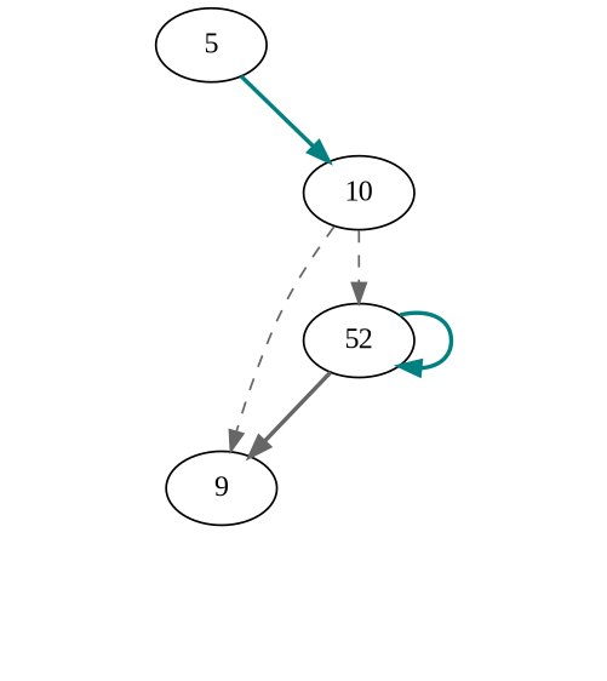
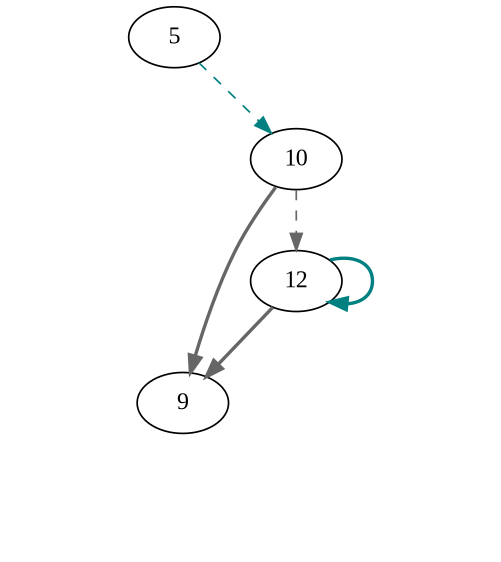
  digraph {
    fontname="Liberation Serif"
    node [fontname="Liberation Serif" style=invisible]
    edge [fontname="Liberation Serif" style=invis]
    a
    n2 [label=5 style=circle]
    n3 [label=-1]
    n4 [label=10 style=circle]
-   n5 [label=52 style=circle]
+   n5 [label=12 style=circle]
    n6 [label=9 style=circle]
    n7 [label=-1]
    n8 [label=-1]
    n9 [label=-1]
    n2 -> n3
    n2 -> n3
-   n2 -> n4 [color=teal style=bold]
+   n2 -> n4 [color=teal style=dashed]
    n4 -> n5 [color=gray40 style=dashed]
-   n4 -> n6 [color=gray40 style=dashed]
+   n4 -> n6 [color=gray40 style=bold]
    n4 -> n7
    n5 -> n5 [color=teal style=bold]
    n5 -> n6 [color=gray40 style=bold]
    n5 -> n8
    n5 -> n8
    n6 -> n9
    n6 -> n9
    n6 -> n9
    n6 -> n9
  }
